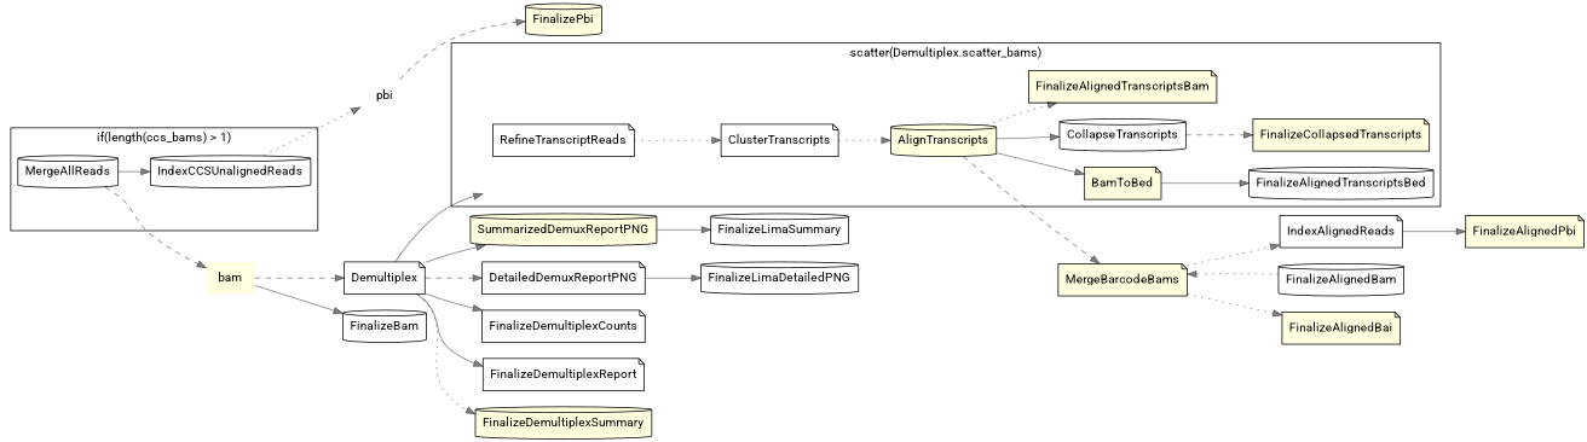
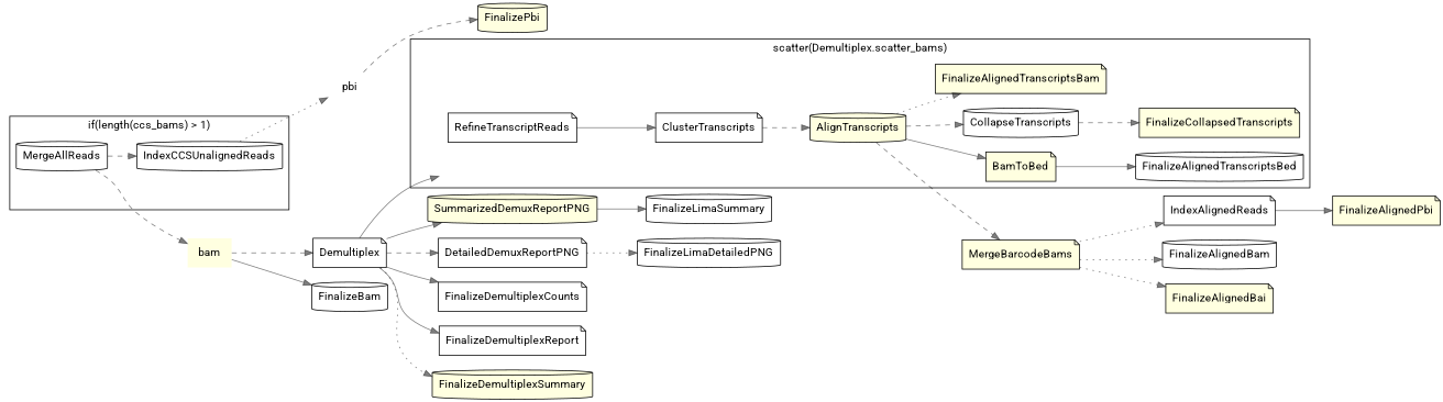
  digraph {
    compound=true
    rankdir=LR
    node [fillcolor=white fontname=Roboto shape=note style=filled]
    edge [color="#00000080" style=solid]
    n1 [label=MergeAllReads shape=cylinder]
    n2 [label=IndexCCSUnalignedReads shape=cylinder]
    "if-L42C5" [height=0 margin=0 style=invis width=0 fillcolor="" shape=""]
    n4 [label=RefineTranscriptReads]
    n5 [label=ClusterTranscripts]
    n6 [fillcolor=lightyellow label=AlignTranscripts shape=cylinder]
    n7 [fillcolor=lightyellow label=BamToBed]
    n8 [label=CollapseTranscripts shape=cylinder]
    n9 [fillcolor=lightyellow label=FinalizeAlignedTranscriptsBam]
    n10 [label=FinalizeAlignedTranscriptsBed shape=cylinder]
    n11 [fillcolor=lightyellow label=FinalizeCollapsedTranscripts]
    "scatter-L67C5-demux_bam" [height=0 margin=0 style=invis width=0 fillcolor="" shape=""]
    n13 [fillcolor=lightyellow label=bam shape=plaintext]
    n14 [label=pbi shape=plaintext]
    n15 [fillcolor=lightyellow label=MergeBarcodeBams]
    n16 [label=Demultiplex]
    n17 [label=FinalizeBam shape=cylinder]
    n18 [fillcolor=lightyellow label=FinalizePbi shape=cylinder]
    n19 [fillcolor=lightyellow label=SummarizedDemuxReportPNG shape=cylinder]
    n20 [label=DetailedDemuxReportPNG]
    n21 [label=FinalizeDemultiplexCounts]
    n22 [label=FinalizeDemultiplexReport]
    n23 [fillcolor=lightyellow label=FinalizeDemultiplexSummary shape=cylinder]
    n24 [label=FinalizeLimaSummary shape=cylinder]
    n25 [label=FinalizeLimaDetailedPNG shape=cylinder]
    n26 [label=IndexAlignedReads]
    n27 [label=FinalizeAlignedBam shape=cylinder]
    n28 [fillcolor=lightyellow label=FinalizeAlignedBai]
    n29 [fillcolor=lightyellow label=FinalizeAlignedPbi]
    subgraph cluster_1 {
      fontname=Roboto
      label="if(length(ccs_bams) > 1)"
      rank=same
      n1
      n2
      "if-L42C5"
    }
    subgraph cluster_2 {
      fontname=Roboto
      label="scatter(Demultiplex.scatter_bams)"
      rank=same
      n4
      n5
      n6
      n7
      n8
      n9
      n10
      n11
      "scatter-L67C5-demux_bam"
    }
-   n1 -> n2
+   n1 -> n2 [style=dashed]
    n1 -> n13 [style=dashed]
    n2 -> n14 [style=dotted]
-   n4 -> n5 [style=dotted]
-   n5 -> n6 [style=dotted]
+   n4 -> n5
+   n5 -> n6 [style=dashed]
    n6 -> n7
-   n6 -> n8
+   n6 -> n8 [style=dashed]
    n6 -> n9 [style=dotted]
    n6 -> n15 [style=dashed]
    n7 -> n10
    n8 -> n11 [style=dashed]
    n13 -> n16 [style=dashed]
    n13 -> n17
    n14 -> n18 [style=dashed]
    n15 -> n26 [style=dotted]
-   n27 -> n15 [style=dotted]
+   n15 -> n27 [style=dotted]
    n15 -> n28 [style=dotted]
    n16 -> "scatter-L67C5-demux_bam"
    n16 -> n19
    n16 -> n20 [style=dashed]
    n16 -> n21
    n16 -> n22
    n16 -> n23 [style=dotted]
    n19 -> n24
-   n20 -> n25
+   n20 -> n25 [style=dotted]
    n26 -> n29
  }
